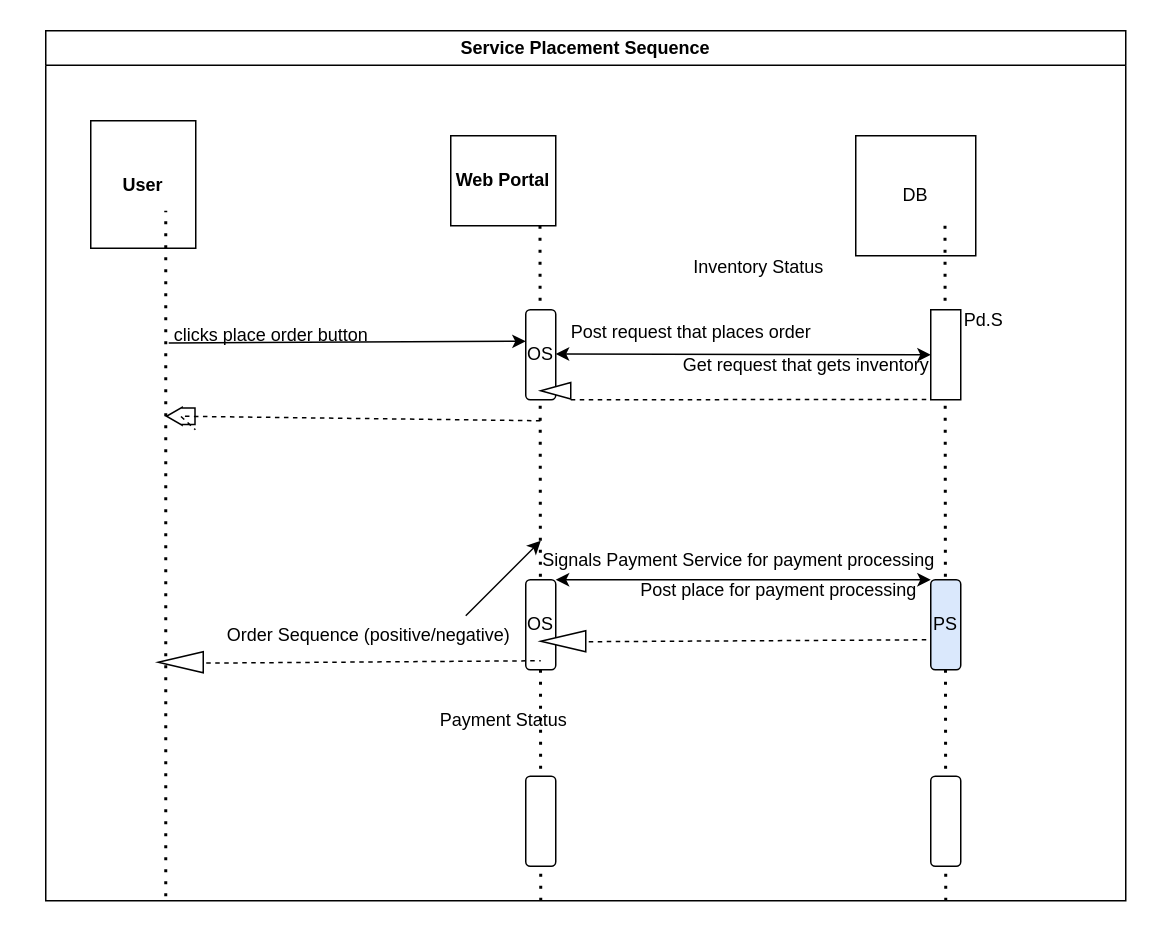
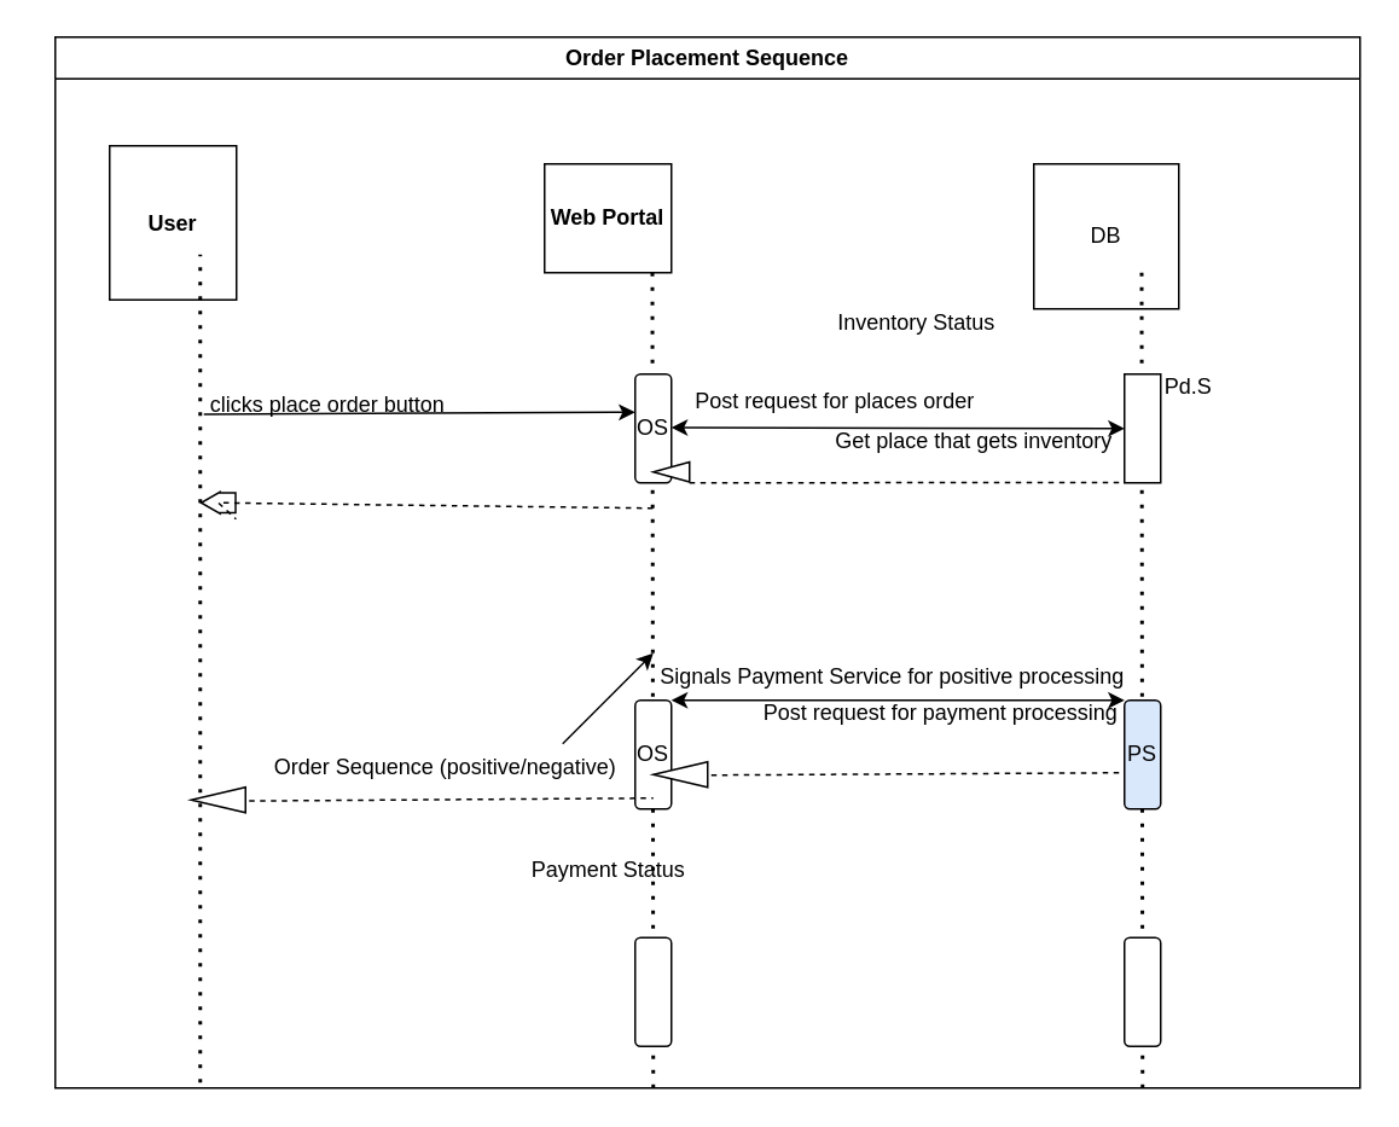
  <mxCell id="0" />
  <mxCell id="1" parent="0" />
- <mxCell id="2" value="Service Placement Sequence" style="swimlane;whiteSpace=wrap;html=1;" vertex="1" parent="1"><mxGeometry x="30" y="20" width="720" height="580" as="geometry" /></mxCell>
+ <mxCell id="2" value="Order Placement Sequence" style="swimlane;whiteSpace=wrap;html=1;" vertex="1" parent="1"><mxGeometry x="30" y="20" width="720" height="580" as="geometry" /></mxCell>
  <mxCell id="3" value="&lt;b&gt;User&lt;/b&gt;" style="rounded=0;whiteSpace=wrap;html=1;" vertex="1" parent="2"><mxGeometry x="30" y="60" width="70" height="85" as="geometry" /></mxCell>
  <mxCell id="4" value="&lt;b&gt;Web Portal&lt;/b&gt;" style="rounded=0;whiteSpace=wrap;html=1;" vertex="1" parent="2"><mxGeometry x="270" y="70" width="70" height="60" as="geometry" /></mxCell>
  <mxCell id="5" value="DB" style="rounded=0;whiteSpace=wrap;html=1;" vertex="1" parent="2"><mxGeometry x="540" y="70" width="80" height="80" as="geometry" /></mxCell>
  <mxCell id="6" value="" style="endArrow=none;dashed=1;html=1;dashPattern=1 3;strokeWidth=2;rounded=0;entryX=0.5;entryY=1;entryDx=0;entryDy=0;" edge="1" parent="2"><mxGeometry width="50" height="50" relative="1" as="geometry"><mxPoint x="330" y="580" as="sourcePoint" /><mxPoint x="329.5" y="130" as="targetPoint" /><Array as="points" /></mxGeometry></mxCell>
  <mxCell id="7" value="OS" style="rounded=1;whiteSpace=wrap;html=1;direction=south;" vertex="1" parent="2"><mxGeometry x="320" y="186" width="20" height="60" as="geometry" /></mxCell>
  <mxCell id="8" value="OS" style="rounded=1;whiteSpace=wrap;html=1;direction=south;" vertex="1" parent="2"><mxGeometry x="320" y="366" width="20" height="60" as="geometry" /></mxCell>
  <mxCell id="9" value="" style="endArrow=none;dashed=1;html=1;dashPattern=1 3;strokeWidth=2;rounded=0;entryX=0.5;entryY=1;entryDx=0;entryDy=0;" edge="1" parent="2"><mxGeometry width="50" height="50" relative="1" as="geometry"><mxPoint x="600" y="580" as="sourcePoint" /><mxPoint x="599.5" y="130" as="targetPoint" /><Array as="points" /></mxGeometry></mxCell>
  <mxCell id="10" value="" style="endArrow=none;dashed=1;html=1;dashPattern=1 3;strokeWidth=2;rounded=0;entryX=0.5;entryY=1;entryDx=0;entryDy=0;" edge="1" parent="2"><mxGeometry width="50" height="50" relative="1" as="geometry"><mxPoint x="80" y="577" as="sourcePoint" /><mxPoint x="80" y="120" as="targetPoint" /><Array as="points"><mxPoint x="80" y="270" /></Array></mxGeometry></mxCell>
  <mxCell id="11" value="PS" style="rounded=1;whiteSpace=wrap;html=1;direction=south;fillColor=#dae8fc;" vertex="1" parent="2"><mxGeometry x="590" y="366" width="20" height="60" as="geometry" /></mxCell>
  <mxCell id="12" value="" style="endArrow=classic;html=1;rounded=0;entryX=0.63;entryY=1.1;entryDx=0;entryDy=0;entryPerimeter=0;" edge="1" parent="2"><mxGeometry width="50" height="50" relative="1" as="geometry"><mxPoint x="82" y="208.2" as="sourcePoint" /><mxPoint x="320" y="207.0" as="targetPoint" /></mxGeometry></mxCell>
  <mxCell id="13" value="" style="rounded=1;whiteSpace=wrap;html=1;direction=south;arcSize=0;" vertex="1" parent="2"><mxGeometry x="590" y="186" width="20" height="60" as="geometry" /></mxCell>
  <mxCell id="14" value="" style="endArrow=none;dashed=1;html=1;rounded=0;entryX=0.627;entryY=1.08;entryDx=0;entryDy=0;entryPerimeter=0;" edge="1" parent="2"><mxGeometry width="50" height="50" relative="1" as="geometry"><mxPoint x="350" y="246" as="sourcePoint" /><mxPoint x="590.0" y="245.8" as="targetPoint" /></mxGeometry></mxCell>
  <mxCell id="15" value="" style="html=1;shadow=0;dashed=0;align=center;verticalAlign=middle;shape=mxgraph.arrows2.arrow;dy=0.6;dx=40;flipH=1;notch=0;" vertex="1" parent="2"><mxGeometry x="330" y="234.5" width="20" height="11" as="geometry" /></mxCell>
  <mxCell id="16" value="" style="endArrow=none;dashed=1;html=1;rounded=0;exitX=0;exitY=0;exitDx=0;exitDy=14;exitPerimeter=0;" edge="1" parent="2"><mxGeometry width="50" height="50" relative="1" as="geometry"><mxPoint x="95" y="421.66" as="sourcePoint" /><mxPoint x="330" y="420" as="targetPoint" /></mxGeometry></mxCell>
  <mxCell id="17" value="" style="html=1;shadow=0;dashed=0;align=center;verticalAlign=middle;shape=mxgraph.arrows2.arrow;dy=0.6;dx=40;flipH=1;notch=0;" vertex="1" parent="2"><mxGeometry x="75" y="414" width="30" height="14" as="geometry" /></mxCell>
  <mxCell id="18" value="" style="endArrow=none;dashed=1;html=1;rounded=0;entryX=0.627;entryY=1.08;entryDx=0;entryDy=0;entryPerimeter=0;" edge="1" parent="2"><mxGeometry width="50" height="50" relative="1" as="geometry"><mxPoint x="350" y="407.38" as="sourcePoint" /><mxPoint x="590.0" y="406.0" as="targetPoint" /></mxGeometry></mxCell>
  <mxCell id="19" value="" style="html=1;shadow=0;dashed=0;align=center;verticalAlign=middle;shape=mxgraph.arrows2.arrow;dy=0.6;dx=40;flipH=1;notch=0;" vertex="1" parent="2"><mxGeometry x="330" y="400" width="30" height="14" as="geometry" /></mxCell>
  <mxCell id="20" value="" style="shape=flexArrow;endArrow=classic;html=1;rounded=0;width=11;endSize=3.13;endWidth=0;" edge="1" parent="2"><mxGeometry width="50" height="50" relative="1" as="geometry"><mxPoint x="100" y="257" as="sourcePoint" /><mxPoint x="80" y="257" as="targetPoint" /></mxGeometry></mxCell>
  <mxCell id="21" value="" style="endArrow=none;dashed=1;html=1;rounded=0;" edge="1" parent="2"><mxGeometry width="50" height="50" relative="1" as="geometry"><mxPoint x="329.78" y="260" as="sourcePoint" /><mxPoint x="99.78" y="266" as="targetPoint" /><Array as="points"><mxPoint x="90.0" y="257" /></Array></mxGeometry></mxCell>
  <mxCell id="22" value="" style="rounded=1;whiteSpace=wrap;html=1;direction=south;" vertex="1" parent="2"><mxGeometry x="320" y="497" width="20" height="60" as="geometry" /></mxCell>
  <mxCell id="23" value="" style="rounded=1;whiteSpace=wrap;html=1;direction=south;" vertex="1" parent="2"><mxGeometry x="590" y="497" width="20" height="60" as="geometry" /></mxCell>
  <mxCell id="24" value="" style="endArrow=classic;startArrow=classic;html=1;rounded=0;entryX=0.5;entryY=1;entryDx=0;entryDy=0;" edge="1" parent="2" target="13"><mxGeometry width="50" height="50" relative="1" as="geometry"><mxPoint x="340" y="215.5" as="sourcePoint" /><mxPoint x="550" y="215.5" as="targetPoint" /></mxGeometry></mxCell>
  <mxCell id="25" value="" style="endArrow=classic;startArrow=classic;html=1;rounded=0;entryX=0;entryY=1;entryDx=0;entryDy=0;exitX=0;exitY=0;exitDx=0;exitDy=0;" edge="1" parent="2" source="8" target="11"><mxGeometry width="50" height="50" relative="1" as="geometry"><mxPoint x="350" y="370" as="sourcePoint" /><mxPoint x="560" y="370" as="targetPoint" /></mxGeometry></mxCell>
- <mxCell id="26" value="&amp;nbsp; &amp;nbsp; &amp;nbsp; Post request that places order" style="text;html=1;align=center;verticalAlign=middle;resizable=0;points=[];autosize=1;strokeColor=none;fillColor=none;" vertex="1" parent="2"><mxGeometry x="320" y="186" width="200" height="30" as="geometry" /></mxCell>
+ <mxCell id="26" value="&amp;nbsp; &amp;nbsp; &amp;nbsp; Post request for places order" style="text;html=1;align=center;verticalAlign=middle;resizable=0;points=[];autosize=1;strokeColor=none;fillColor=none;" vertex="1" parent="2"><mxGeometry x="320" y="186" width="200" height="30" as="geometry" /></mxCell>
  <mxCell id="27" value="Payment Status" style="text;html=1;align=center;verticalAlign=middle;resizable=0;points=[];autosize=1;strokeColor=none;fillColor=none;" vertex="1" parent="2"><mxGeometry x="250" y="445" width="110" height="30" as="geometry" /></mxCell>
  <mxCell id="28" value="clicks place order button" style="text;html=1;align=center;verticalAlign=middle;resizable=0;points=[];autosize=1;strokeColor=none;fillColor=none;" vertex="1" parent="1"><mxGeometry x="105" y="208" width="150" height="30" as="geometry" /></mxCell>
- <mxCell id="29" value="Get request that gets inventory&amp;nbsp; &amp;nbsp; &amp;nbsp; &amp;nbsp; &amp;nbsp; &amp;nbsp; &amp;nbsp; &amp;nbsp; &amp;nbsp; &amp;nbsp; &amp;nbsp; &amp;nbsp; &amp;nbsp; &amp;nbsp; &amp;nbsp; &amp;nbsp;&amp;nbsp;" style="text;html=1;align=center;verticalAlign=middle;resizable=0;points=[];autosize=1;strokeColor=none;fillColor=none;" vertex="1" parent="1"><mxGeometry x="445" y="228" width="290" height="30" as="geometry" /></mxCell>
+ <mxCell id="29" value="Get place that gets inventory&amp;nbsp; &amp;nbsp; &amp;nbsp; &amp;nbsp; &amp;nbsp; &amp;nbsp; &amp;nbsp; &amp;nbsp; &amp;nbsp; &amp;nbsp; &amp;nbsp; &amp;nbsp; &amp;nbsp; &amp;nbsp; &amp;nbsp; &amp;nbsp;&amp;nbsp;" style="text;html=1;align=center;verticalAlign=middle;resizable=0;points=[];autosize=1;strokeColor=none;fillColor=none;" vertex="1" parent="1"><mxGeometry x="445" y="228" width="290" height="30" as="geometry" /></mxCell>
  <mxCell id="30" value="Inventory Status" style="text;html=1;align=center;verticalAlign=middle;resizable=0;points=[];autosize=1;strokeColor=none;fillColor=none;" vertex="1" parent="1"><mxGeometry x="450" y="163" width="110" height="30" as="geometry" /></mxCell>
- <mxCell id="31" value="&amp;nbsp; &amp;nbsp; &amp;nbsp; &amp;nbsp; &amp;nbsp; &amp;nbsp; &amp;nbsp; &amp;nbsp; &amp;nbsp; &amp;nbsp; &amp;nbsp; &amp;nbsp; &amp;nbsp;Signals Payment Service for payment processing" style="text;html=1;align=center;verticalAlign=middle;resizable=0;points=[];autosize=1;strokeColor=none;fillColor=none;" vertex="1" parent="1"><mxGeometry x="265" y="358" width="370" height="30" as="geometry" /></mxCell>
- <mxCell id="32" value="Post place for payment processing&amp;nbsp; &amp;nbsp; &amp;nbsp; &amp;nbsp; &amp;nbsp; &amp;nbsp; &amp;nbsp;" style="text;html=1;align=center;verticalAlign=middle;resizable=0;points=[];autosize=1;strokeColor=none;fillColor=none;" vertex="1" parent="1"><mxGeometry x="410" y="378" width="260" height="30" as="geometry" /></mxCell>
+ <mxCell id="31" value="&amp;nbsp; &amp;nbsp; &amp;nbsp; &amp;nbsp; &amp;nbsp; &amp;nbsp; &amp;nbsp; &amp;nbsp; &amp;nbsp; &amp;nbsp; &amp;nbsp; &amp;nbsp; &amp;nbsp;Signals Payment Service for positive processing" style="text;html=1;align=center;verticalAlign=middle;resizable=0;points=[];autosize=1;strokeColor=none;fillColor=none;" vertex="1" parent="1"><mxGeometry x="265" y="358" width="370" height="30" as="geometry" /></mxCell>
+ <mxCell id="32" value="Post request for payment processing&amp;nbsp; &amp;nbsp; &amp;nbsp; &amp;nbsp; &amp;nbsp; &amp;nbsp; &amp;nbsp;" style="text;html=1;align=center;verticalAlign=middle;resizable=0;points=[];autosize=1;strokeColor=none;fillColor=none;" vertex="1" parent="1"><mxGeometry x="410" y="378" width="260" height="30" as="geometry" /></mxCell>
  <mxCell id="33" value="&amp;nbsp; &amp;nbsp;Pd.S" style="text;html=1;align=center;verticalAlign=middle;resizable=0;points=[];autosize=1;strokeColor=none;fillColor=none;" vertex="1" parent="1"><mxGeometry x="620" y="198" width="60" height="30" as="geometry" /></mxCell>
  <mxCell id="34" value="&amp;nbsp; &amp;nbsp; &amp;nbsp; &amp;nbsp; &amp;nbsp; &amp;nbsp; &amp;nbsp; &amp;nbsp; &amp;nbsp; &amp;nbsp; &amp;nbsp; &amp;nbsp; &amp;nbsp; &amp;nbsp; &amp;nbsp; &amp;nbsp; &amp;nbsp;Order Sequence (positive/negative)" style="text;html=1;align=center;verticalAlign=middle;resizable=0;points=[];autosize=1;strokeColor=none;fillColor=none;" vertex="1" parent="1"><mxGeometry x="20" y="408" width="340" height="30" as="geometry" /></mxCell>
  <mxCell id="35" value="" style="endArrow=classic;html=1;rounded=0;" edge="1" parent="1"><mxGeometry width="50" height="50" relative="1" as="geometry"><mxPoint x="310" y="410" as="sourcePoint" /><mxPoint x="360" y="360" as="targetPoint" /></mxGeometry></mxCell>
